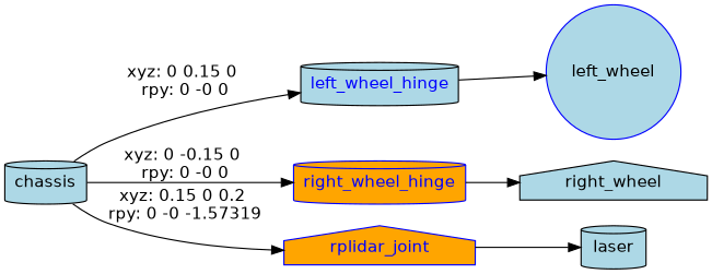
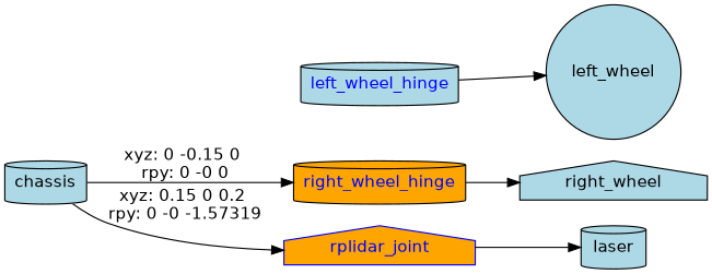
  digraph {
    fontname="DejaVu Sans"
    rankdir=LR
    node [fillcolor=lightblue fontname="DejaVu Sans" shape=cylinder style=filled]
    edge [fontname="DejaVu Sans"]
    n1 [label=chassis]
    left_wheel_hinge [color=black fontcolor=blue]
-   right_wheel_hinge [color=blue fillcolor=orange fontcolor=blue]
+   right_wheel_hinge [color=black fillcolor=orange fontcolor=blue]
    rplidar_joint [color=blue fillcolor=orange fontcolor=blue shape=house]
-   n5 [label=left_wheel shape=circle color=blue]
+   n5 [label=left_wheel shape=circle]
    n6 [label=right_wheel shape=house]
    n7 [label=laser]
-   n1 -> left_wheel_hinge [label="xyz: 0 0.15 0 \nrpy: 0 -0 0"]
    n1 -> right_wheel_hinge [label="xyz: 0 -0.15 0 \nrpy: 0 -0 0"]
    n1 -> rplidar_joint [label="xyz: 0.15 0 0.2 \nrpy: 0 -0 -1.57319"]
    left_wheel_hinge -> n5
    right_wheel_hinge -> n6
    rplidar_joint -> n7
  }
